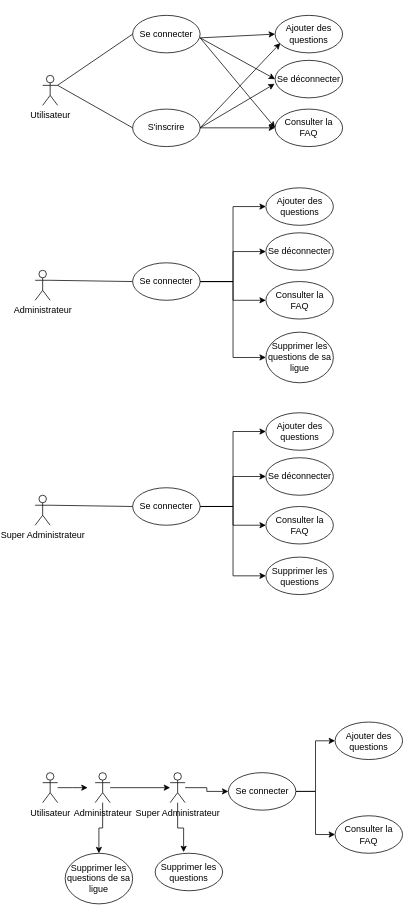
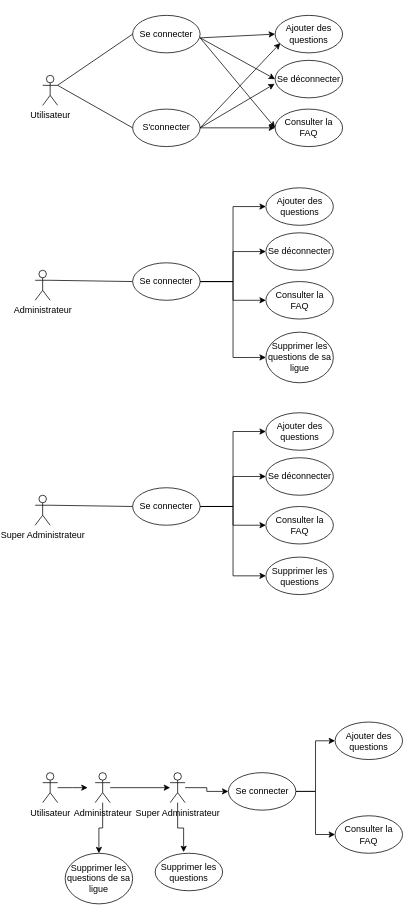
  <mxCell id="0" />
  <mxCell id="1" parent="0" />
  <mxCell id="2" value="&lt;div&gt;Utilisateur&lt;/div&gt;" style="shape=umlActor;verticalLabelPosition=bottom;verticalAlign=top;html=1;outlineConnect=0;" vertex="1" parent="1"><mxGeometry x="30" y="100" width="20" height="40" as="geometry" /></mxCell>
  <mxCell id="3" value="Se connecter" style="ellipse;whiteSpace=wrap;html=1;" vertex="1" parent="1"><mxGeometry x="150" y="20" width="90" height="50" as="geometry" /></mxCell>
- <mxCell id="4" value="S'inscrire" style="ellipse;whiteSpace=wrap;html=1;" vertex="1" parent="1"><mxGeometry x="150" y="145" width="90" height="50" as="geometry" /></mxCell>
+ <mxCell id="4" value="S'connecter" style="ellipse;whiteSpace=wrap;html=1;" vertex="1" parent="1"><mxGeometry x="150" y="145" width="90" height="50" as="geometry" /></mxCell>
  <mxCell id="5" value="Consulter la FAQ" style="ellipse;whiteSpace=wrap;html=1;" vertex="1" parent="1"><mxGeometry x="340" y="145" width="90" height="50" as="geometry" /></mxCell>
  <mxCell id="6" value="" style="endArrow=none;html=1;rounded=0;entryX=0;entryY=0.5;entryDx=0;entryDy=0;" edge="1" parent="1" source="2" target="3"><mxGeometry width="50" height="50" relative="1" as="geometry"><mxPoint x="80" y="120" as="sourcePoint" /><mxPoint x="130" y="70" as="targetPoint" /></mxGeometry></mxCell>
  <mxCell id="7" value="Ajouter des questions" style="ellipse;whiteSpace=wrap;html=1;" vertex="1" parent="1"><mxGeometry x="340" y="20" width="90" height="50" as="geometry" /></mxCell>
  <mxCell id="8" value="" style="endArrow=none;html=1;rounded=0;entryX=0;entryY=0.5;entryDx=0;entryDy=0;exitX=1;exitY=0.333;exitDx=0;exitDy=0;exitPerimeter=0;" edge="1" parent="1" source="2" target="4"><mxGeometry width="50" height="50" relative="1" as="geometry"><mxPoint x="60" y="125" as="sourcePoint" /><mxPoint x="160" y="80" as="targetPoint" /></mxGeometry></mxCell>
  <mxCell id="9" value="Administrateur" style="shape=umlActor;verticalLabelPosition=bottom;verticalAlign=top;html=1;outlineConnect=0;" vertex="1" parent="1"><mxGeometry x="20" y="360" width="20" height="40" as="geometry" /></mxCell>
  <mxCell id="10" value="Se déconnecter" style="ellipse;whiteSpace=wrap;html=1;" vertex="1" parent="1"><mxGeometry x="340" y="80" width="90" height="50" as="geometry" /></mxCell>
  <mxCell id="11" style="edgeStyle=orthogonalEdgeStyle;rounded=0;orthogonalLoop=1;jettySize=auto;html=1;entryX=0;entryY=0.5;entryDx=0;entryDy=0;" edge="1" parent="1" source="16" target="19"><mxGeometry relative="1" as="geometry" /></mxCell>
  <mxCell id="12" style="edgeStyle=orthogonalEdgeStyle;rounded=0;orthogonalLoop=1;jettySize=auto;html=1;entryX=0;entryY=0.5;entryDx=0;entryDy=0;" edge="1" parent="1" source="16" target="18"><mxGeometry relative="1" as="geometry" /></mxCell>
  <mxCell id="13" style="edgeStyle=orthogonalEdgeStyle;rounded=0;orthogonalLoop=1;jettySize=auto;html=1;entryX=0;entryY=0.5;entryDx=0;entryDy=0;" edge="1" parent="1" source="16" target="17"><mxGeometry relative="1" as="geometry" /></mxCell>
  <mxCell id="14" style="edgeStyle=orthogonalEdgeStyle;rounded=0;orthogonalLoop=1;jettySize=auto;html=1;entryX=0;entryY=0.5;entryDx=0;entryDy=0;" edge="1" parent="1" source="16" target="20"><mxGeometry relative="1" as="geometry" /></mxCell>
  <mxCell id="15" value="" style="endArrow=none;html=1;rounded=0;entryX=0;entryY=0.5;entryDx=0;entryDy=0;exitX=1;exitY=0.333;exitDx=0;exitDy=0;exitPerimeter=0;" edge="1" parent="1" source="9" target="16"><mxGeometry width="50" height="50" relative="1" as="geometry"><mxPoint x="110" y="500" as="sourcePoint" /><mxPoint x="160" y="450" as="targetPoint" /></mxGeometry></mxCell>
  <mxCell id="16" value="Se connecter" style="ellipse;whiteSpace=wrap;html=1;" vertex="1" parent="1"><mxGeometry x="150" y="350" width="90" height="50" as="geometry" /></mxCell>
  <mxCell id="17" value="Consulter la FAQ" style="ellipse;whiteSpace=wrap;html=1;" vertex="1" parent="1"><mxGeometry x="327.69" y="375" width="90" height="50" as="geometry" /></mxCell>
  <mxCell id="18" value="Se déconnecter" style="ellipse;whiteSpace=wrap;html=1;" vertex="1" parent="1"><mxGeometry x="327.69" y="310" width="90" height="50" as="geometry" /></mxCell>
  <mxCell id="19" value="Ajouter des questions" style="ellipse;whiteSpace=wrap;html=1;" vertex="1" parent="1"><mxGeometry x="327.69" y="250" width="90" height="50" as="geometry" /></mxCell>
  <mxCell id="20" value="Supprimer les questions de sa ligue" style="ellipse;whiteSpace=wrap;html=1;" vertex="1" parent="1"><mxGeometry x="327.69" y="442.5" width="90" height="67.5" as="geometry" /></mxCell>
  <mxCell id="21" value="Super Administrateur" style="shape=umlActor;verticalLabelPosition=bottom;verticalAlign=top;html=1;outlineConnect=0;" vertex="1" parent="1"><mxGeometry x="20" y="660" width="20" height="40" as="geometry" /></mxCell>
  <mxCell id="22" style="edgeStyle=orthogonalEdgeStyle;rounded=0;orthogonalLoop=1;jettySize=auto;html=1;entryX=0;entryY=0.5;entryDx=0;entryDy=0;" edge="1" parent="1" source="26" target="30"><mxGeometry relative="1" as="geometry" /></mxCell>
  <mxCell id="23" style="edgeStyle=orthogonalEdgeStyle;rounded=0;orthogonalLoop=1;jettySize=auto;html=1;entryX=0;entryY=0.5;entryDx=0;entryDy=0;" edge="1" parent="1" source="26" target="29"><mxGeometry relative="1" as="geometry" /></mxCell>
  <mxCell id="24" style="edgeStyle=orthogonalEdgeStyle;rounded=0;orthogonalLoop=1;jettySize=auto;html=1;entryX=0;entryY=0.5;entryDx=0;entryDy=0;" edge="1" parent="1" source="26" target="28"><mxGeometry relative="1" as="geometry" /></mxCell>
  <mxCell id="25" style="edgeStyle=orthogonalEdgeStyle;rounded=0;orthogonalLoop=1;jettySize=auto;html=1;entryX=0;entryY=0.5;entryDx=0;entryDy=0;" edge="1" parent="1" source="26" target="31"><mxGeometry relative="1" as="geometry" /></mxCell>
  <mxCell id="26" value="Se connecter" style="ellipse;whiteSpace=wrap;html=1;" vertex="1" parent="1"><mxGeometry x="150" y="650" width="90" height="50" as="geometry" /></mxCell>
  <mxCell id="27" value="" style="endArrow=none;html=1;rounded=0;entryX=0;entryY=0.5;entryDx=0;entryDy=0;exitX=1;exitY=0.333;exitDx=0;exitDy=0;exitPerimeter=0;" edge="1" parent="1" source="21" target="26"><mxGeometry width="50" height="50" relative="1" as="geometry"><mxPoint x="110" y="800" as="sourcePoint" /><mxPoint x="160" y="750" as="targetPoint" /></mxGeometry></mxCell>
  <mxCell id="28" value="Consulter la FAQ" style="ellipse;whiteSpace=wrap;html=1;" vertex="1" parent="1"><mxGeometry x="327.69" y="675" width="90" height="50" as="geometry" /></mxCell>
  <mxCell id="29" value="Se déconnecter" style="ellipse;whiteSpace=wrap;html=1;" vertex="1" parent="1"><mxGeometry x="327.69" y="610" width="90" height="50" as="geometry" /></mxCell>
  <mxCell id="30" value="Ajouter des questions" style="ellipse;whiteSpace=wrap;html=1;" vertex="1" parent="1"><mxGeometry x="327.69" y="550" width="90" height="50" as="geometry" /></mxCell>
  <mxCell id="31" value="Supprimer les questions" style="ellipse;whiteSpace=wrap;html=1;" vertex="1" parent="1"><mxGeometry x="327.69" y="742.5" width="90" height="50" as="geometry" /></mxCell>
  <mxCell id="32" value="" style="endArrow=classic;html=1;rounded=0;entryX=0.078;entryY=0.74;entryDx=0;entryDy=0;entryPerimeter=0;" edge="1" parent="1" target="7"><mxGeometry width="50" height="50" relative="1" as="geometry"><mxPoint x="240" y="170" as="sourcePoint" /><mxPoint x="290" y="120" as="targetPoint" /></mxGeometry></mxCell>
  <mxCell id="33" value="" style="endArrow=classic;html=1;rounded=0;entryX=0;entryY=0.5;entryDx=0;entryDy=0;" edge="1" parent="1" target="7"><mxGeometry width="50" height="50" relative="1" as="geometry"><mxPoint x="240" y="50" as="sourcePoint" /><mxPoint x="290" y="0" as="targetPoint" /></mxGeometry></mxCell>
  <mxCell id="34" value="" style="endArrow=classic;html=1;rounded=0;entryX=0;entryY=0.5;entryDx=0;entryDy=0;" edge="1" parent="1" target="10"><mxGeometry width="50" height="50" relative="1" as="geometry"><mxPoint x="240" y="50" as="sourcePoint" /><mxPoint x="290" y="0" as="targetPoint" /></mxGeometry></mxCell>
  <mxCell id="35" value="" style="endArrow=classic;html=1;rounded=0;entryX=0;entryY=0.5;entryDx=0;entryDy=0;" edge="1" parent="1" target="5"><mxGeometry width="50" height="50" relative="1" as="geometry"><mxPoint x="240" y="50" as="sourcePoint" /><mxPoint x="290" y="0" as="targetPoint" /></mxGeometry></mxCell>
  <mxCell id="36" value="" style="endArrow=classic;html=1;rounded=0;entryX=-0.007;entryY=0.626;entryDx=0;entryDy=0;entryPerimeter=0;" edge="1" parent="1" target="10"><mxGeometry width="50" height="50" relative="1" as="geometry"><mxPoint x="240" y="170" as="sourcePoint" /><mxPoint x="290" y="120" as="targetPoint" /></mxGeometry></mxCell>
  <mxCell id="37" value="" style="endArrow=classic;html=1;rounded=0;entryX=0;entryY=0.5;entryDx=0;entryDy=0;" edge="1" parent="1" target="5"><mxGeometry width="50" height="50" relative="1" as="geometry"><mxPoint x="240" y="170" as="sourcePoint" /><mxPoint x="300" y="150" as="targetPoint" /></mxGeometry></mxCell>
  <mxCell id="38" style="edgeStyle=orthogonalEdgeStyle;rounded=0;orthogonalLoop=1;jettySize=auto;html=1;" edge="1" parent="1" source="39"><mxGeometry relative="1" as="geometry"><mxPoint x="90" y="1050" as="targetPoint" /></mxGeometry></mxCell>
  <mxCell id="39" value="Utilisateur" style="shape=umlActor;verticalLabelPosition=bottom;verticalAlign=top;html=1;outlineConnect=0;" vertex="1" parent="1"><mxGeometry x="30" y="1030" width="20" height="40" as="geometry" /></mxCell>
  <mxCell id="40" style="edgeStyle=orthogonalEdgeStyle;rounded=0;orthogonalLoop=1;jettySize=auto;html=1;" edge="1" parent="1" source="42" target="44"><mxGeometry relative="1" as="geometry" /></mxCell>
  <mxCell id="41" style="edgeStyle=orthogonalEdgeStyle;rounded=0;orthogonalLoop=1;jettySize=auto;html=1;entryX=0.5;entryY=0;entryDx=0;entryDy=0;" edge="1" parent="1" source="42" target="50"><mxGeometry relative="1" as="geometry" /></mxCell>
  <mxCell id="42" value="Administrateur&lt;div&gt;&lt;br&gt;&lt;/div&gt;" style="shape=umlActor;verticalLabelPosition=bottom;verticalAlign=top;html=1;outlineConnect=0;" vertex="1" parent="1"><mxGeometry x="100" y="1030" width="20" height="40" as="geometry" /></mxCell>
  <mxCell id="43" style="edgeStyle=orthogonalEdgeStyle;rounded=0;orthogonalLoop=1;jettySize=auto;html=1;entryX=0;entryY=0.5;entryDx=0;entryDy=0;" edge="1" parent="1" source="44" target="47"><mxGeometry relative="1" as="geometry" /></mxCell>
  <mxCell id="44" value="Super Administrateur" style="shape=umlActor;verticalLabelPosition=bottom;verticalAlign=top;html=1;outlineConnect=0;" vertex="1" parent="1"><mxGeometry x="200" y="1030" width="20" height="40" as="geometry" /></mxCell>
  <mxCell id="45" style="edgeStyle=orthogonalEdgeStyle;rounded=0;orthogonalLoop=1;jettySize=auto;html=1;entryX=0;entryY=0.5;entryDx=0;entryDy=0;" edge="1" parent="1" source="47" target="49"><mxGeometry relative="1" as="geometry" /></mxCell>
  <mxCell id="46" style="edgeStyle=orthogonalEdgeStyle;rounded=0;orthogonalLoop=1;jettySize=auto;html=1;entryX=0;entryY=0.5;entryDx=0;entryDy=0;" edge="1" parent="1" source="47" target="48"><mxGeometry relative="1" as="geometry" /></mxCell>
  <mxCell id="47" value="Se connecter" style="ellipse;whiteSpace=wrap;html=1;" vertex="1" parent="1"><mxGeometry x="277.69" y="1030" width="90" height="50" as="geometry" /></mxCell>
  <mxCell id="48" value="Consulter la FAQ" style="ellipse;whiteSpace=wrap;html=1;" vertex="1" parent="1"><mxGeometry x="420" y="1087.5" width="90" height="50" as="geometry" /></mxCell>
  <mxCell id="49" value="Ajouter des questions" style="ellipse;whiteSpace=wrap;html=1;" vertex="1" parent="1"><mxGeometry x="420" y="962.5" width="90" height="50" as="geometry" /></mxCell>
  <mxCell id="50" value="Supprimer les questions de sa ligue" style="ellipse;whiteSpace=wrap;html=1;" vertex="1" parent="1"><mxGeometry x="60" y="1137.5" width="90" height="67.5" as="geometry" /></mxCell>
  <mxCell id="51" value="Supprimer les questions" style="ellipse;whiteSpace=wrap;html=1;" vertex="1" parent="1"><mxGeometry x="180" y="1137.5" width="90" height="50" as="geometry" /></mxCell>
  <mxCell id="52" style="edgeStyle=orthogonalEdgeStyle;rounded=0;orthogonalLoop=1;jettySize=auto;html=1;entryX=0.422;entryY=-0.03;entryDx=0;entryDy=0;entryPerimeter=0;" edge="1" parent="1" source="44" target="51"><mxGeometry relative="1" as="geometry" /></mxCell>
